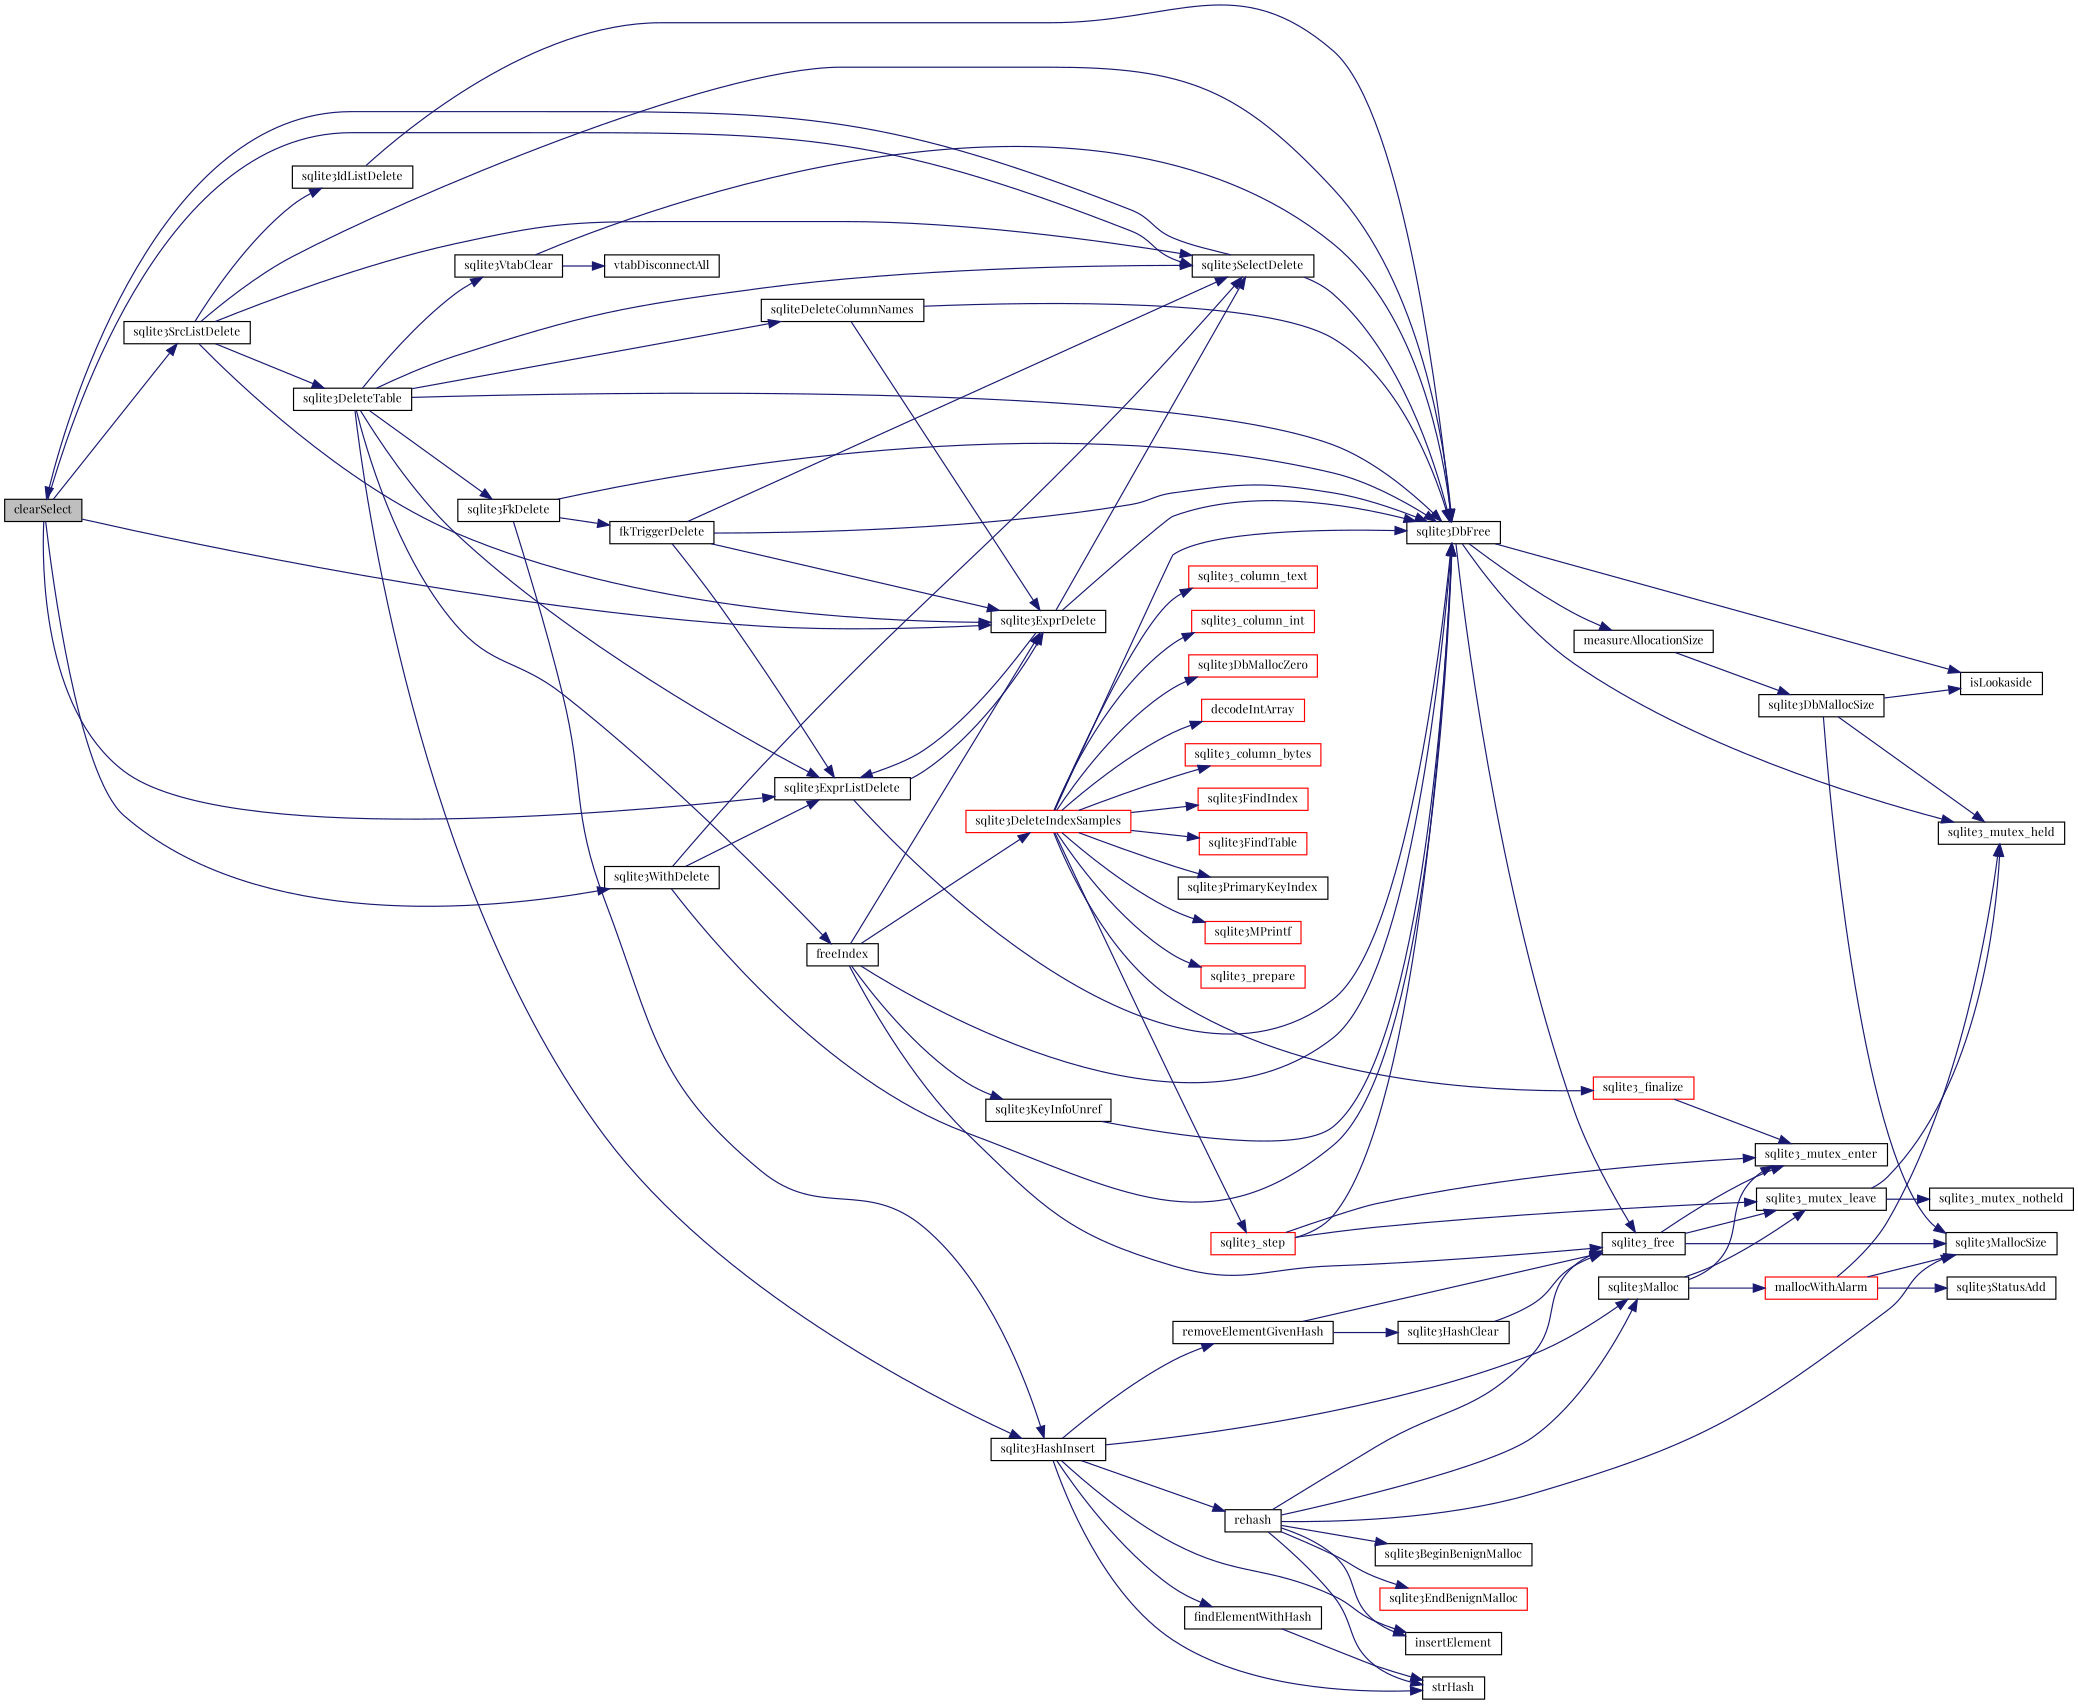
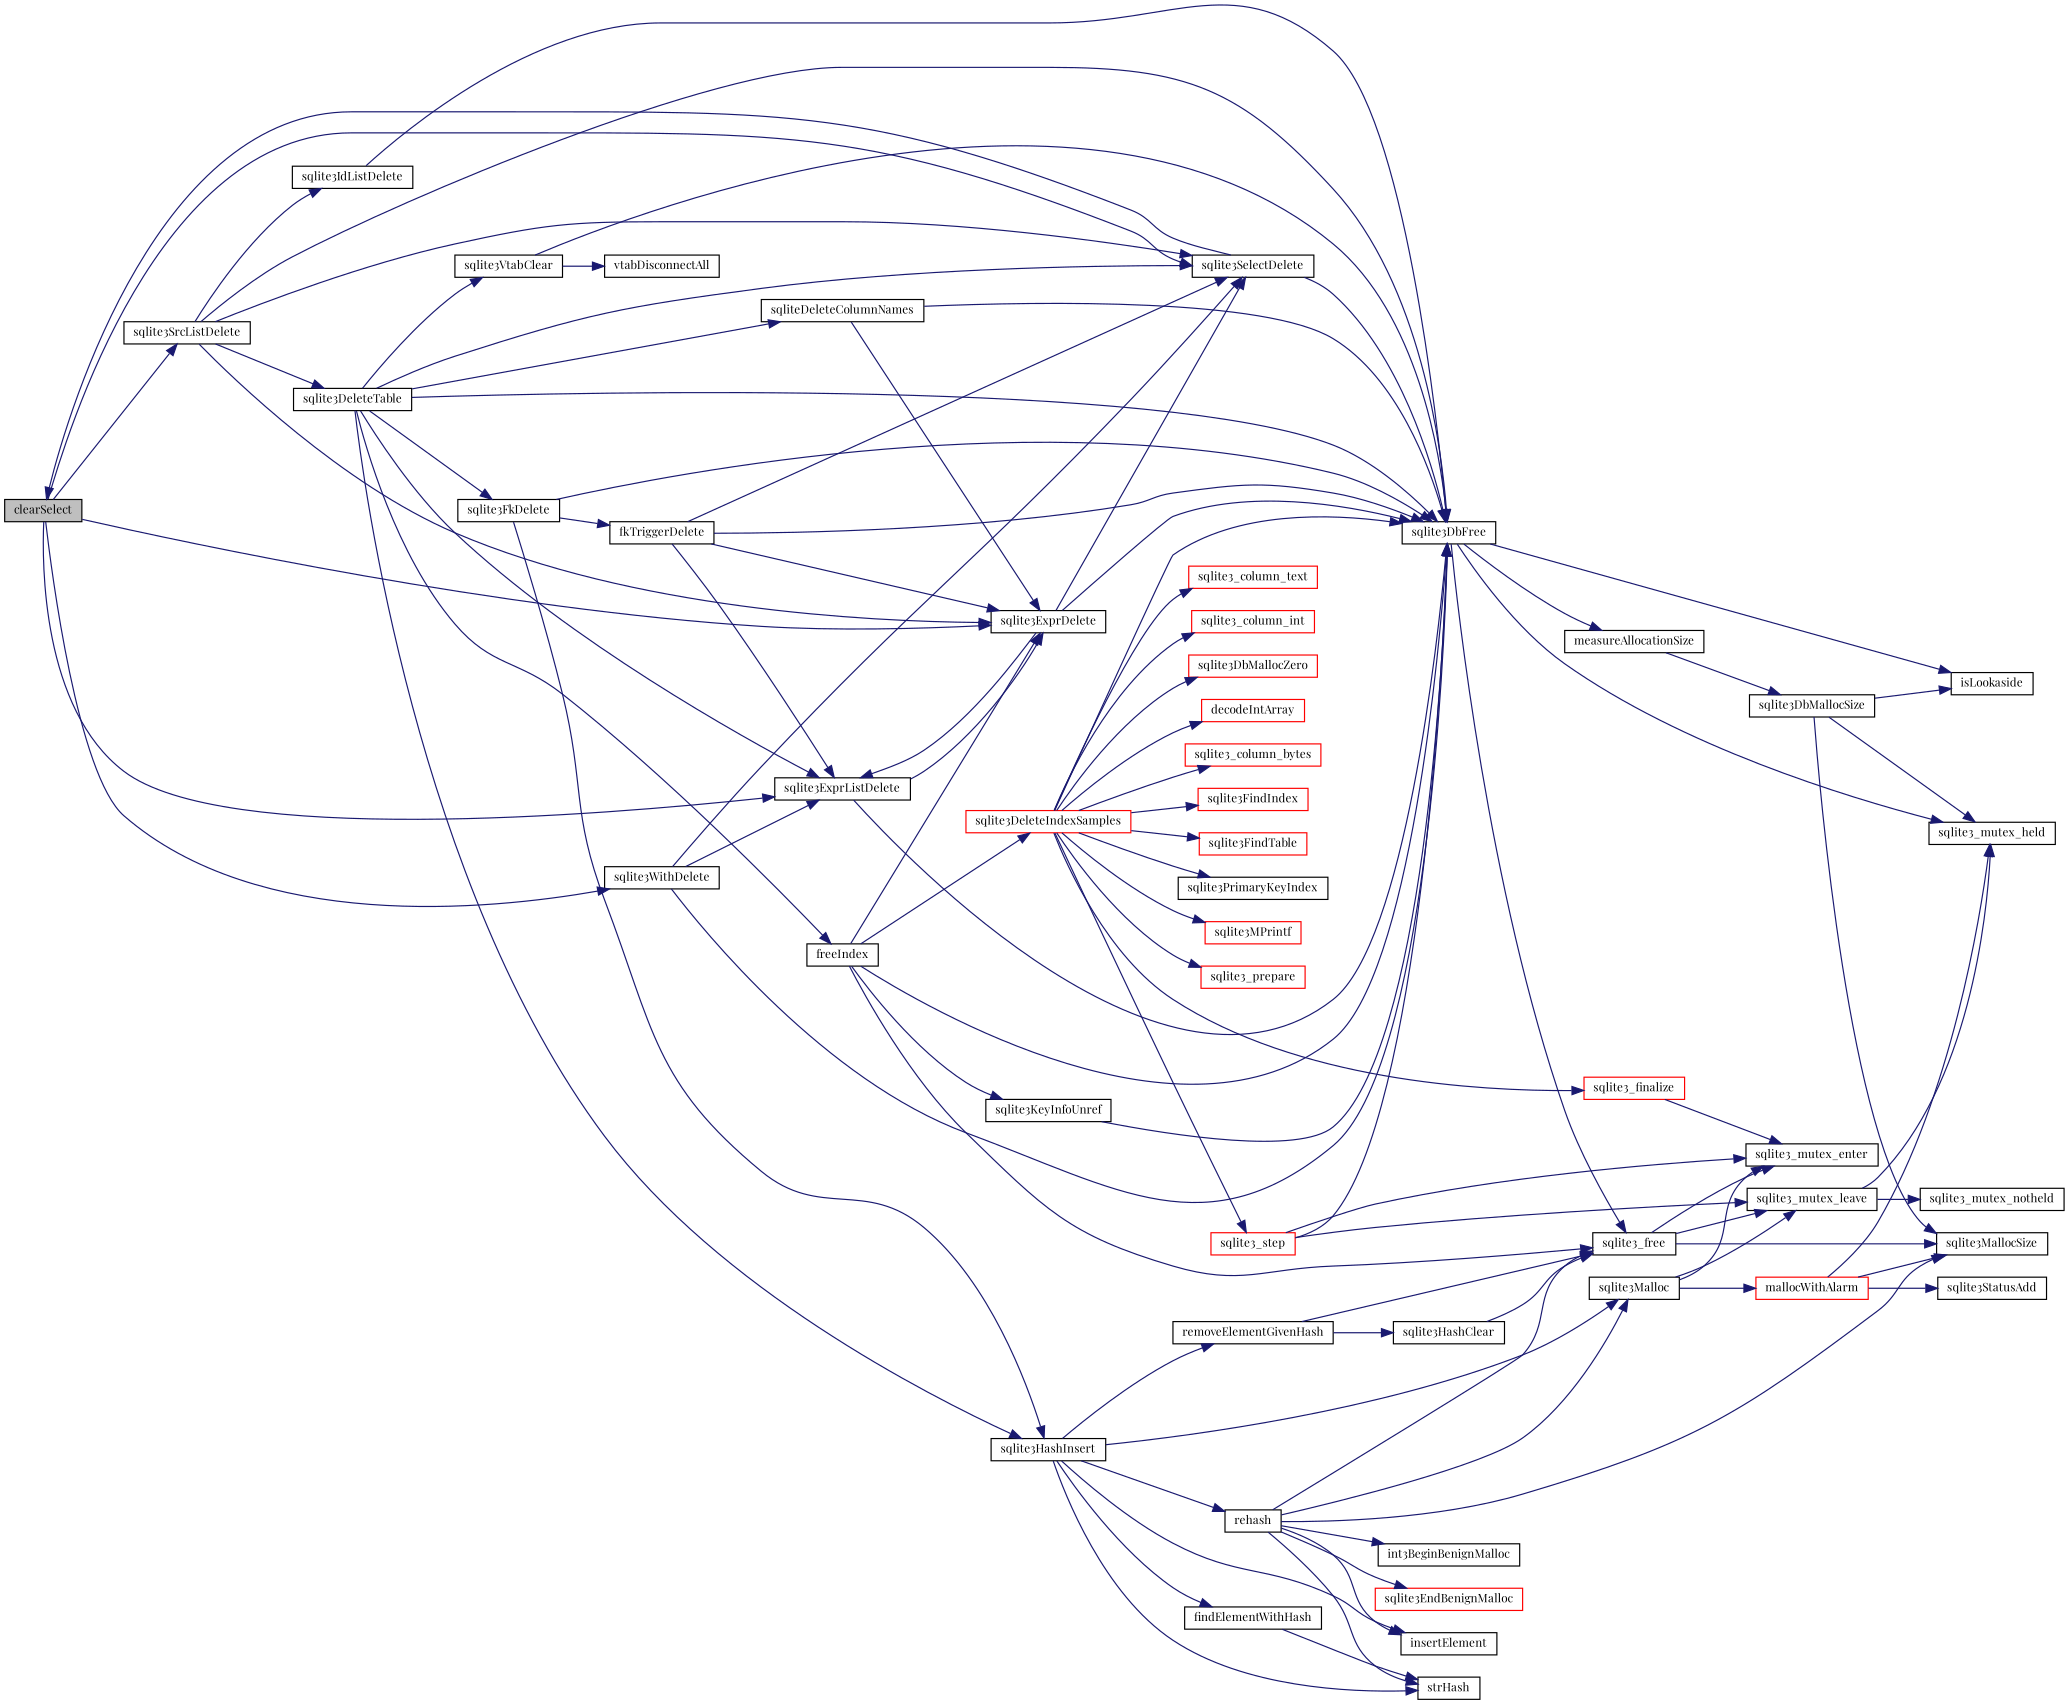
  digraph {
    fontname="Playfair Display"
    rankdir=LR
    node [color=black fillcolor=white fontname="Playfair Display" fontsize=10 shape=record style=filled]
    edge [color=midnightblue fontname="Playfair Display" fontsize=10 labelfontname=FreeSans labelfontsize=10 style=solid]
    n1 [fillcolor=grey75 fontcolor=black height=0.2 label=clearSelect width=0.4]
    n2 [height=0.2 label=sqlite3ExprListDelete width=0.4]
    n3 [height=0.2 label=sqlite3ExprDelete width=0.4]
    n4 [height=0.2 label=sqlite3SelectDelete width=0.4]
    n5 [height=0.2 label=sqlite3SrcListDelete width=0.4]
    n6 [height=0.2 label=sqlite3WithDelete width=0.4]
    n7 [height=0.2 label=sqlite3DbFree width=0.4]
    n8 [height=0.2 label=sqlite3DeleteTable width=0.4]
    n9 [height=0.2 label=sqlite3IdListDelete width=0.4]
    n10 [height=0.2 label=sqlite3_mutex_held width=0.4]
    n11 [height=0.2 label=measureAllocationSize width=0.4]
    n12 [height=0.2 label=isLookaside width=0.4]
    n13 [height=0.2 label=sqlite3_free width=0.4]
    n14 [height=0.2 label=sqlite3DbMallocSize width=0.4]
    n15 [height=0.2 label=sqlite3MallocSize width=0.4]
    n16 [height=0.2 label=sqlite3_mutex_enter width=0.4]
    n17 [height=0.2 label=sqlite3_mutex_leave width=0.4]
    n18 [height=0.2 label=sqlite3StatusAdd width=0.4]
    n19 [height=0.2 label=sqlite3_mutex_notheld width=0.4]
    n20 [height=0.2 label=sqlite3HashInsert width=0.4]
    n21 [height=0.2 label=freeIndex width=0.4]
    n22 [height=0.2 label=sqlite3FkDelete width=0.4]
    n23 [height=0.2 label=sqliteDeleteColumnNames width=0.4]
    n24 [height=0.2 label=sqlite3VtabClear width=0.4]
    n25 [height=0.2 label=findElementWithHash width=0.4]
    n26 [height=0.2 label=strHash width=0.4]
    n27 [height=0.2 label=removeElementGivenHash width=0.4]
    n28 [height=0.2 label=sqlite3Malloc width=0.4]
    n29 [height=0.2 label=rehash width=0.4]
    n30 [height=0.2 label=insertElement width=0.4]
    n31 [color=red height=0.2 label=sqlite3DeleteIndexSamples width=0.4]
    n32 [height=0.2 label=sqlite3KeyInfoUnref width=0.4]
    n33 [height=0.2 label=fkTriggerDelete width=0.4]
    n34 [height=0.2 label=vtabDisconnectAll width=0.4]
    n35 [height=0.2 label=sqlite3HashClear width=0.4]
    n36 [color=red height=0.2 label=mallocWithAlarm width=0.4]
-   n37 [height=0.2 label=sqlite3BeginBenignMalloc width=0.4]
+   n37 [height=0.2 label=int3BeginBenignMalloc width=0.4]
    n38 [color=red height=0.2 label=sqlite3EndBenignMalloc width=0.4]
    n39 [color=red height=0.2 label=sqlite3FindIndex width=0.4]
    n40 [color=red height=0.2 label=sqlite3FindTable width=0.4]
    n41 [height=0.2 label=sqlite3PrimaryKeyIndex width=0.4]
    n42 [color=red height=0.2 label=sqlite3MPrintf width=0.4]
    n43 [color=red height=0.2 label=sqlite3_prepare width=0.4]
    n44 [color=red height=0.2 label=sqlite3_step width=0.4]
    n45 [color=red height=0.2 label=sqlite3_column_text width=0.4]
    n46 [color=red height=0.2 label=sqlite3_column_int width=0.4]
    n47 [color=red height=0.2 label=sqlite3DbMallocZero width=0.4]
    n48 [color=red height=0.2 label=sqlite3_finalize width=0.4]
    n49 [color=red height=0.2 label=decodeIntArray width=0.4]
    n50 [color=red height=0.2 label=sqlite3_column_bytes width=0.4]
    n1 -> n2
    n1 -> n3
    n1 -> n4
    n1 -> n5
    n1 -> n6
    n2 -> n3
    n2 -> n7
    n3 -> n2
    n3 -> n4
    n3 -> n7
    n4 -> n1
    n4 -> n7
    n5 -> n3
    n5 -> n4
    n5 -> n7
    n5 -> n8
    n5 -> n9
    n6 -> n2
    n6 -> n4
    n6 -> n7
    n7 -> n10
    n7 -> n11
    n7 -> n12
    n7 -> n13
    n8 -> n2
    n8 -> n4
    n8 -> n7
    n8 -> n20
    n8 -> n21
    n8 -> n22
    n8 -> n23
    n8 -> n24
    n9 -> n7
    n11 -> n14
    n13 -> n15
    n13 -> n16
    n13 -> n17
    n14 -> n10
    n14 -> n12
    n14 -> n15
    n17 -> n10
    n17 -> n19
    n20 -> n25
    n20 -> n26
    n20 -> n27
    n20 -> n28
    n20 -> n29
    n20 -> n30
    n21 -> n3
    n21 -> n7
    n21 -> n13
    n21 -> n31
    n21 -> n32
    n22 -> n7
    n22 -> n20
    n22 -> n33
    n23 -> n3
    n23 -> n7
    n24 -> n7
    n24 -> n34
    n25 -> n26
    n27 -> n13
    n27 -> n35
    n28 -> n16
    n28 -> n17
    n28 -> n36
    n29 -> n13
    n29 -> n15
    n29 -> n26
    n29 -> n28
    n29 -> n30
    n29 -> n37
    n29 -> n38
    n31 -> n7
    n31 -> n39
    n31 -> n40
    n31 -> n41
    n31 -> n42
    n31 -> n43
    n31 -> n44
    n31 -> n45
    n31 -> n46
    n31 -> n47
    n31 -> n48
    n31 -> n49
    n31 -> n50
    n32 -> n7
    n33 -> n2
    n33 -> n3
    n33 -> n4
    n33 -> n7
    n35 -> n13
    n36 -> n10
    n36 -> n15
    n36 -> n18
    n44 -> n7
    n44 -> n16
    n44 -> n17
    n48 -> n16
  }
